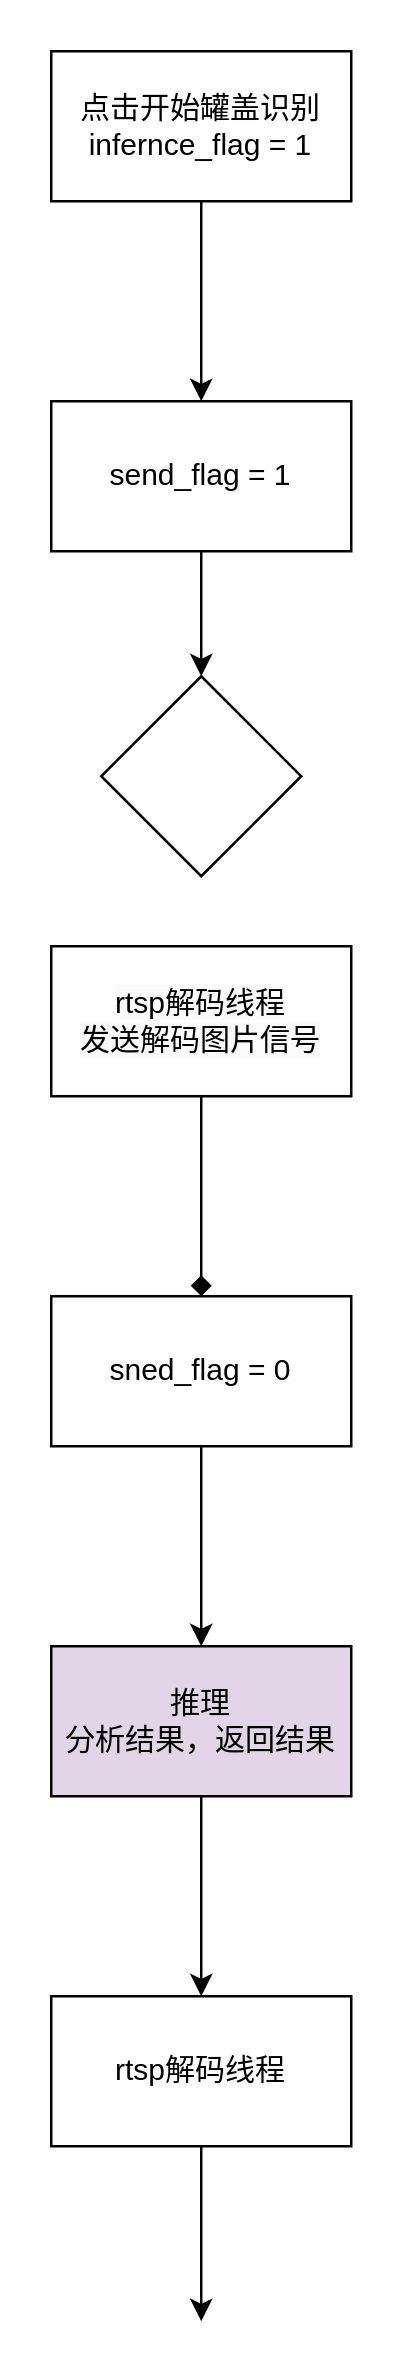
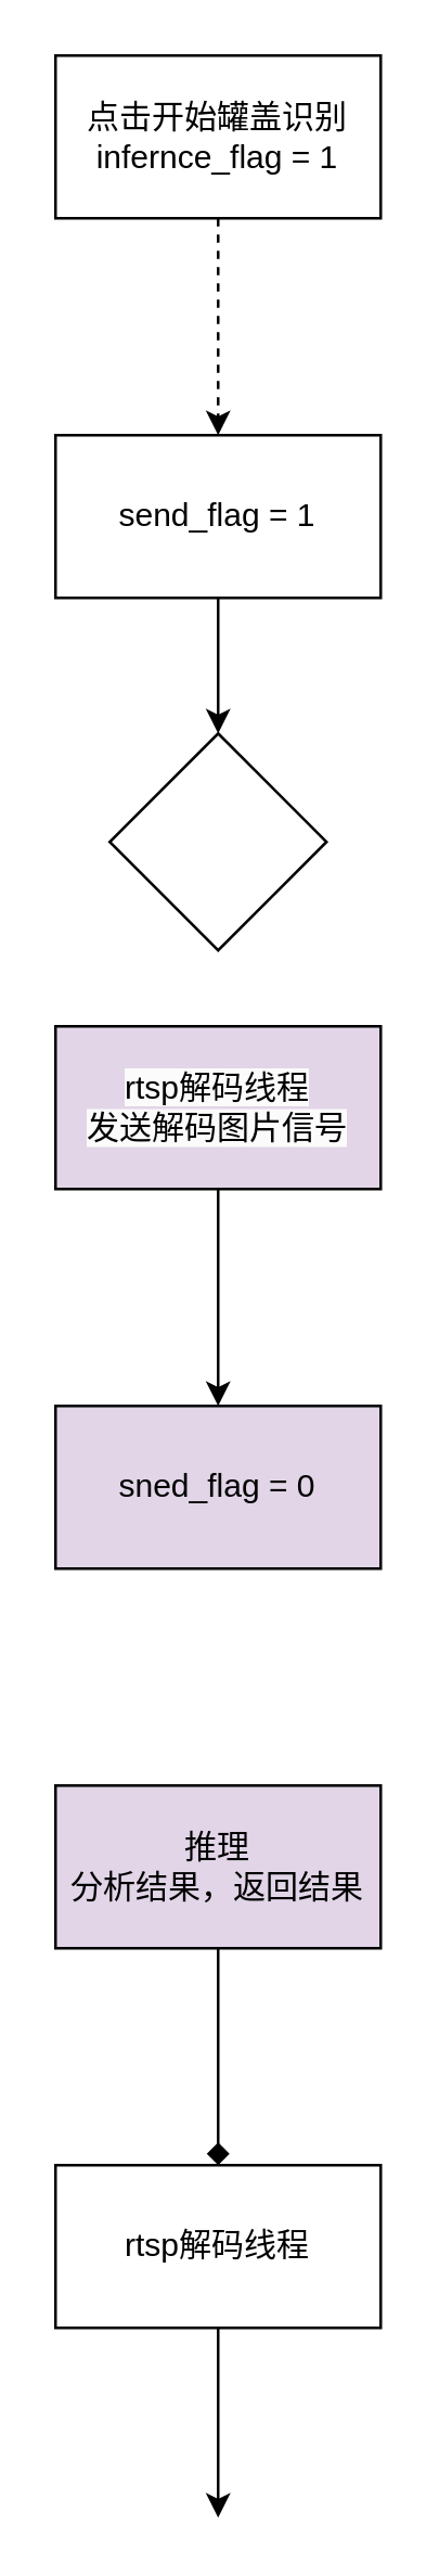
  <mxCell id="0" />
  <mxCell id="1" parent="0" />
  <mxCell id="2" value="" style="edgeStyle=orthogonalEdgeStyle;rounded=0;orthogonalLoop=1;jettySize=auto;html=1;" edge="1" parent="1" source="3" target="14"><mxGeometry relative="1" as="geometry" /></mxCell>
  <mxCell id="3" value="send_flag = 1" style="rounded=0;whiteSpace=wrap;html=1;" vertex="1" parent="1"><mxGeometry x="20" y="160" width="120" height="60" as="geometry" /></mxCell>
- <mxCell id="4" value="" style="edgeStyle=orthogonalEdgeStyle;rounded=0;orthogonalLoop=1;jettySize=auto;html=1;" edge="1" parent="1" source="5" target="3"><mxGeometry relative="1" as="geometry" /></mxCell>
+ <mxCell id="4" value="" style="edgeStyle=orthogonalEdgeStyle;rounded=0;orthogonalLoop=1;jettySize=auto;html=1;dashed=1;" edge="1" parent="1" source="5" target="3"><mxGeometry relative="1" as="geometry" /></mxCell>
  <mxCell id="5" value="点击开始罐盖识别&lt;div&gt;infernce_flag = 1&lt;/div&gt;" style="rounded=0;whiteSpace=wrap;html=1;" vertex="1" parent="1"><mxGeometry x="20" y="20" width="120" height="60" as="geometry" /></mxCell>
- <mxCell id="6" value="" style="edgeStyle=orthogonalEdgeStyle;rounded=0;orthogonalLoop=1;jettySize=auto;html=1;endArrow=diamond;" edge="1" parent="1" source="7" target="9"><mxGeometry relative="1" as="geometry" /></mxCell>
- <mxCell id="7" value="&lt;span style=&quot;color: rgb(0, 0, 0); font-family: Helvetica; font-size: 12px; font-style: normal; font-variant-ligatures: normal; font-variant-caps: normal; font-weight: 400; letter-spacing: normal; orphans: 2; text-align: center; text-indent: 0px; text-transform: none; widows: 2; word-spacing: 0px; -webkit-text-stroke-width: 0px; white-space: normal; background-color: rgb(251, 251, 251); text-decoration-thickness: initial; text-decoration-style: initial; text-decoration-color: initial; display: inline !important; float: none;&quot;&gt;rtsp解码线程&lt;/span&gt;&lt;div style=&quot;forced-color-adjust: none; color: rgb(0, 0, 0); font-family: Helvetica; font-size: 12px; font-style: normal; font-variant-ligatures: normal; font-variant-caps: normal; font-weight: 400; letter-spacing: normal; orphans: 2; text-align: center; text-indent: 0px; text-transform: none; widows: 2; word-spacing: 0px; -webkit-text-stroke-width: 0px; white-space: normal; background-color: rgb(251, 251, 251); text-decoration-thickness: initial; text-decoration-style: initial; text-decoration-color: initial;&quot;&gt;发送解码图片信号&lt;/div&gt;" style="whiteSpace=wrap;html=1;rounded=0;" vertex="1" parent="1"><mxGeometry x="20" y="378" width="120" height="60" as="geometry" /></mxCell>
- <mxCell id="8" value="" style="edgeStyle=orthogonalEdgeStyle;rounded=0;orthogonalLoop=1;jettySize=auto;html=1;" edge="1" parent="1" source="9" target="11"><mxGeometry relative="1" as="geometry" /></mxCell>
- <mxCell id="9" value="sned_flag = 0" style="whiteSpace=wrap;html=1;rounded=0;" vertex="1" parent="1"><mxGeometry x="20" y="518" width="120" height="60" as="geometry" /></mxCell>
- <mxCell id="10" value="" style="edgeStyle=orthogonalEdgeStyle;rounded=0;orthogonalLoop=1;jettySize=auto;html=1;" edge="1" parent="1" source="11" target="13"><mxGeometry relative="1" as="geometry" /></mxCell>
+ <mxCell id="6" value="" style="edgeStyle=orthogonalEdgeStyle;rounded=0;orthogonalLoop=1;jettySize=auto;html=1;" edge="1" parent="1" source="7" target="9"><mxGeometry relative="1" as="geometry" /></mxCell>
+ <mxCell id="7" value="&lt;span style=&quot;color: rgb(0, 0, 0); font-family: Helvetica; font-size: 12px; font-style: normal; font-variant-ligatures: normal; font-variant-caps: normal; font-weight: 400; letter-spacing: normal; orphans: 2; text-align: center; text-indent: 0px; text-transform: none; widows: 2; word-spacing: 0px; -webkit-text-stroke-width: 0px; white-space: normal; background-color: rgb(251, 251, 251); text-decoration-thickness: initial; text-decoration-style: initial; text-decoration-color: initial; display: inline !important; float: none;&quot;&gt;rtsp解码线程&lt;/span&gt;&lt;div style=&quot;forced-color-adjust: none; color: rgb(0, 0, 0); font-family: Helvetica; font-size: 12px; font-style: normal; font-variant-ligatures: normal; font-variant-caps: normal; font-weight: 400; letter-spacing: normal; orphans: 2; text-align: center; text-indent: 0px; text-transform: none; widows: 2; word-spacing: 0px; -webkit-text-stroke-width: 0px; white-space: normal; background-color: rgb(251, 251, 251); text-decoration-thickness: initial; text-decoration-style: initial; text-decoration-color: initial;&quot;&gt;发送解码图片信号&lt;/div&gt;" style="whiteSpace=wrap;html=1;rounded=0;fillColor=#e1d5e7;" vertex="1" parent="1"><mxGeometry x="20" y="378" width="120" height="60" as="geometry" /></mxCell>
+ <mxCell id="9" value="sned_flag = 0" style="whiteSpace=wrap;html=1;rounded=0;fillColor=#e1d5e7;" vertex="1" parent="1"><mxGeometry x="20" y="518" width="120" height="60" as="geometry" /></mxCell>
+ <mxCell id="10" value="" style="edgeStyle=orthogonalEdgeStyle;rounded=0;orthogonalLoop=1;jettySize=auto;html=1;endArrow=diamond;" edge="1" parent="1" source="11" target="13"><mxGeometry relative="1" as="geometry" /></mxCell>
  <mxCell id="11" value="推理&lt;div&gt;分析结果，返回结果&lt;/div&gt;" style="whiteSpace=wrap;html=1;rounded=0;fillColor=#e1d5e7;" vertex="1" parent="1"><mxGeometry x="20" y="658" width="120" height="60" as="geometry" /></mxCell>
  <mxCell id="12" value="" style="edgeStyle=orthogonalEdgeStyle;rounded=0;orthogonalLoop=1;jettySize=auto;html=1;" edge="1" parent="1" source="13"><mxGeometry relative="1" as="geometry"><mxPoint x="80" y="928" as="targetPoint" /></mxGeometry></mxCell>
  <mxCell id="13" value="rtsp解码线程" style="whiteSpace=wrap;html=1;rounded=0;" vertex="1" parent="1"><mxGeometry x="20" y="798" width="120" height="60" as="geometry" /></mxCell>
  <mxCell id="14" value="" style="rhombus;whiteSpace=wrap;html=1;rounded=0;" vertex="1" parent="1"><mxGeometry x="40" y="270" width="80" height="80" as="geometry" /></mxCell>
